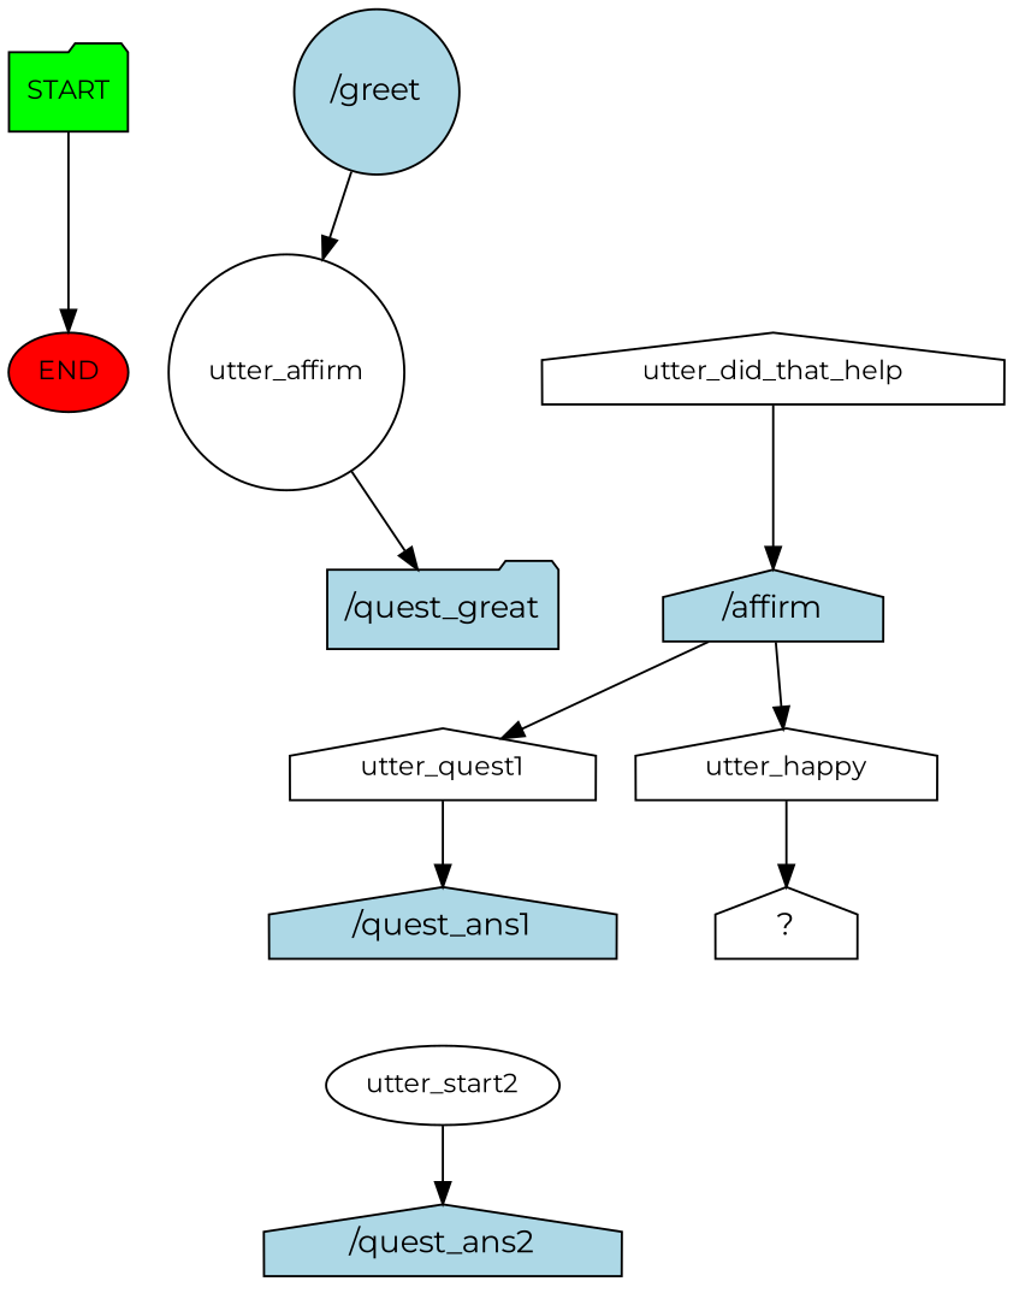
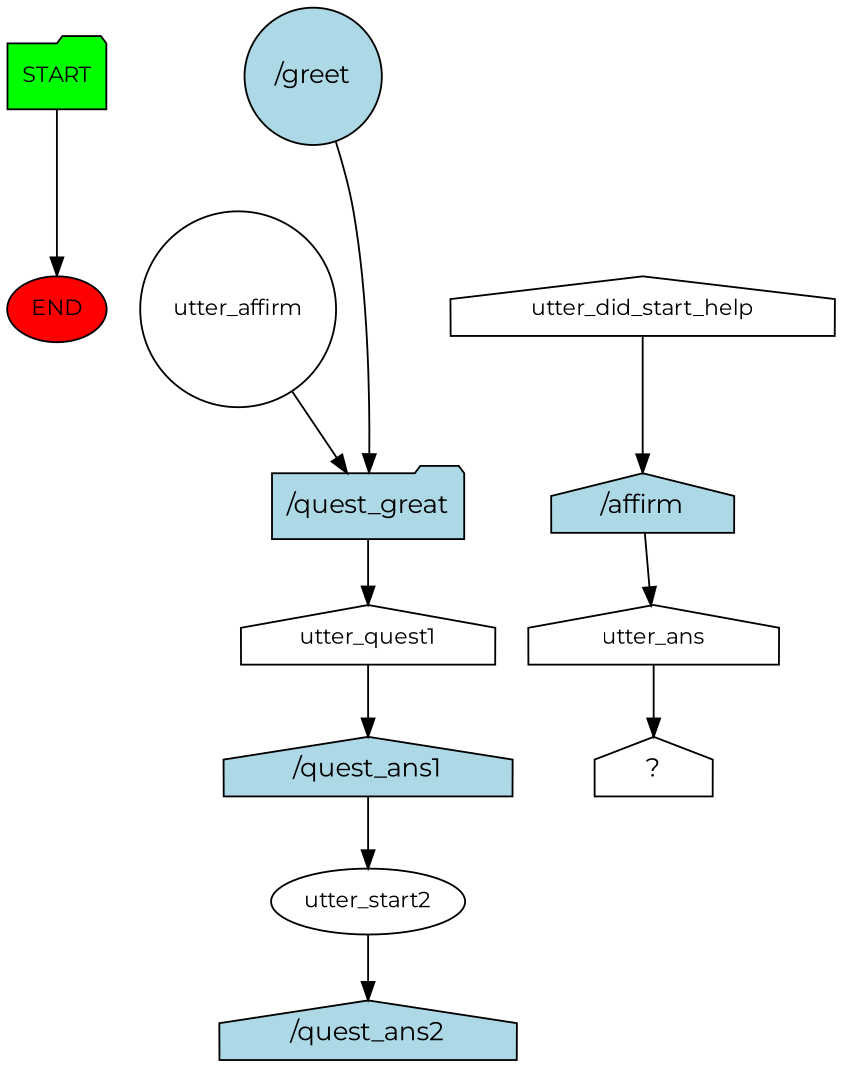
  digraph {
    fontname=Montserrat
    node [fontname=Montserrat fontsize=12 shape=house style=filled]
    edge [fontname=Montserrat]
    n1 [fillcolor=green label=START shape=folder]
    n2 [fillcolor=red label=END shape=ellipse]
    n3 [fillcolor=lightblue label="/greet" shape=circle fontsize=""]
    n4 [label=utter_affirm shape=circle style=""]
    n5 [fillcolor=lightblue label="/quest_great" shape=folder fontsize=""]
    n6 [label=utter_quest1 style=""]
    n7 [fillcolor=lightblue label="/quest_ans1" fontsize=""]
    n8 [label=utter_start2 shape=ellipse style=""]
    n9 [fillcolor=lightblue label="/quest_ans2" fontsize=""]
-   n10 [label=utter_did_that_help style=""]
+   n10 [label=utter_did_start_help style=""]
    n11 [fillcolor=lightblue label="/affirm" fontsize=""]
-   n12 [label=utter_happy style=""]
+   n12 [label=utter_ans style=""]
    n13 [label="  ?  " fontsize="" style=""]
    n1 -> n2
-   n3 -> n4
+   n3 -> n5
    n4 -> n5
-   n11 -> n6
+   n5 -> n6
    n6 -> n7
+   n7 -> n8
    n8 -> n9
    n10 -> n11
    n11 -> n12
    n12 -> n13
  }
